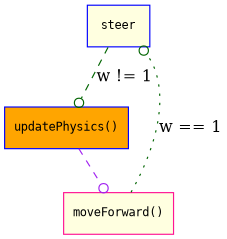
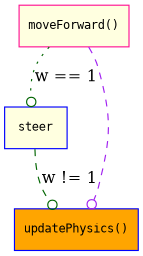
  digraph {
    compound=true
    node [color=blue fillcolor=lightyellow fontname=monospace fontsize=10 shape=record style=filled]
    edge [arrowhead=odot color=darkgreen style=dashed]
    n1 [label="{steer}"]
    n2 [fillcolor=orange label="{updatePhysics()\l}"]
    n3 [color=deeppink label="{moveForward()}"]
    n1 -> n2 [label="w != 1"]
    n3 -> n1 [label="w == 1" style=dotted]
-   n2 -> n3 [color=purple]
+   n3 -> n2 [color=purple]
  }
